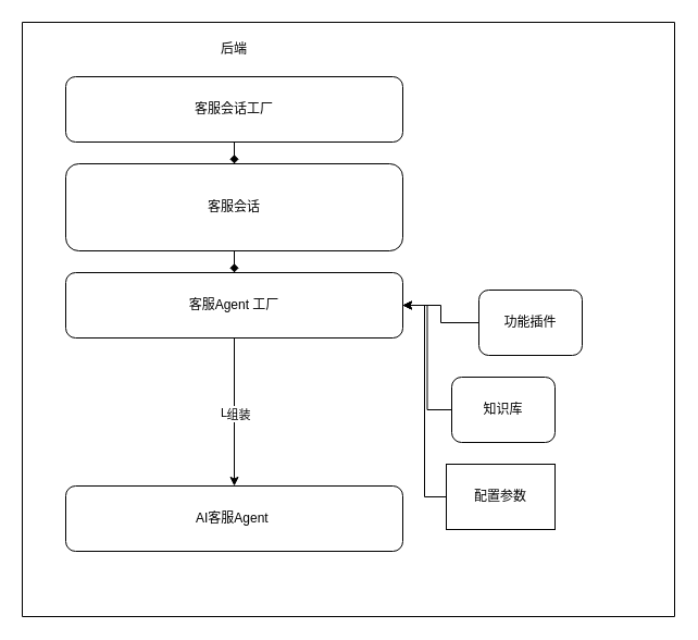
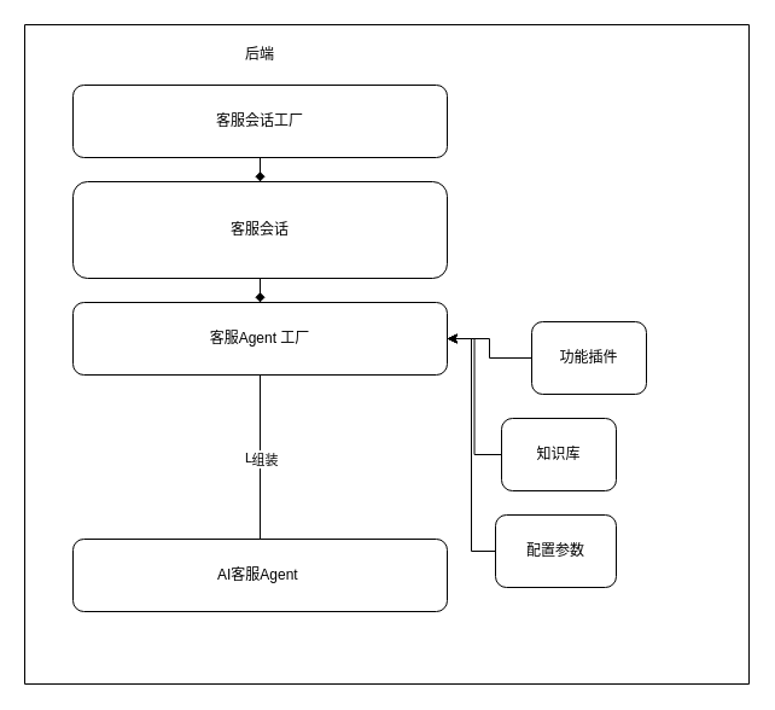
  <mxCell id="0" />
  <mxCell id="1" parent="0" />
  <mxCell id="2" value="" style="swimlane;startSize=0;" vertex="1" parent="1"><mxGeometry x="20" y="20" width="600" height="546" as="geometry" /></mxCell>
  <mxCell id="3" value="AI客服Agent&amp;nbsp;" style="rounded=1;whiteSpace=wrap;html=1;" vertex="1" parent="2"><mxGeometry x="40" y="426" width="310" height="60" as="geometry" /></mxCell>
  <mxCell id="4" style="edgeStyle=orthogonalEdgeStyle;rounded=0;orthogonalLoop=1;jettySize=auto;html=1;entryX=1;entryY=0.5;entryDx=0;entryDy=0;" edge="1" parent="2" source="5" target="15"><mxGeometry relative="1" as="geometry"><mxPoint x="360" y="266" as="targetPoint" /></mxGeometry></mxCell>
  <mxCell id="5" value="知识库" style="rounded=1;whiteSpace=wrap;html=1;" vertex="1" parent="2"><mxGeometry x="395" y="326" width="95" height="60" as="geometry" /></mxCell>
  <mxCell id="6" style="edgeStyle=orthogonalEdgeStyle;rounded=0;orthogonalLoop=1;jettySize=auto;html=1;entryX=1;entryY=0.5;entryDx=0;entryDy=0;" edge="1" parent="2" source="7" target="15"><mxGeometry relative="1" as="geometry"><mxPoint x="360" y="276" as="targetPoint" /></mxGeometry></mxCell>
- <mxCell id="7" value="配置参数" style="whiteSpace=wrap;html=1;rounded=0;" vertex="1" parent="2"><mxGeometry x="390" y="406" width="100" height="60" as="geometry" /></mxCell>
+ <mxCell id="7" value="配置参数" style="rounded=1;whiteSpace=wrap;html=1;" vertex="1" parent="2"><mxGeometry x="390" y="406" width="100" height="60" as="geometry" /></mxCell>
  <mxCell id="8" style="edgeStyle=orthogonalEdgeStyle;rounded=0;orthogonalLoop=1;jettySize=auto;html=1;entryX=1;entryY=0.5;entryDx=0;entryDy=0;" edge="1" parent="2" source="9" target="15"><mxGeometry relative="1" as="geometry" /></mxCell>
  <mxCell id="9" value="功能插件" style="rounded=1;whiteSpace=wrap;html=1;" vertex="1" parent="2"><mxGeometry x="420" y="246" width="95" height="60" as="geometry" /></mxCell>
  <mxCell id="10" style="edgeStyle=orthogonalEdgeStyle;rounded=0;orthogonalLoop=1;jettySize=auto;html=1;endArrow=diamond;" edge="1" parent="2" source="11" target="14"><mxGeometry relative="1" as="geometry" /></mxCell>
  <mxCell id="11" value="客服会话工厂" style="rounded=1;whiteSpace=wrap;html=1;" vertex="1" parent="2"><mxGeometry x="40" y="50" width="310" height="60" as="geometry" /></mxCell>
  <mxCell id="12" value="后端" style="text;html=1;align=center;verticalAlign=middle;whiteSpace=wrap;rounded=0;" vertex="1" parent="2"><mxGeometry x="165" y="10" width="60" height="30" as="geometry" /></mxCell>
  <mxCell id="13" style="edgeStyle=orthogonalEdgeStyle;rounded=0;orthogonalLoop=1;jettySize=auto;html=1;entryX=0.5;entryY=0;entryDx=0;entryDy=0;endArrow=diamond;" edge="1" parent="2" source="14" target="15"><mxGeometry relative="1" as="geometry" /></mxCell>
  <mxCell id="14" value="客服会话" style="rounded=1;whiteSpace=wrap;html=1;" vertex="1" parent="2"><mxGeometry x="40" y="130" width="310" height="80" as="geometry" /></mxCell>
  <mxCell id="15" value="客服Agent 工厂" style="rounded=1;whiteSpace=wrap;html=1;" vertex="1" parent="2"><mxGeometry x="40" y="230" width="310" height="60" as="geometry" /></mxCell>
- <mxCell id="16" value="" style="endArrow=classic;html=1;rounded=0;exitX=0.5;exitY=1;exitDx=0;exitDy=0;entryX=0.5;entryY=0;entryDx=0;entryDy=0;" edge="1" parent="2" source="15" target="3"><mxGeometry relative="1" as="geometry"><mxPoint x="200" y="316" as="sourcePoint" /><mxPoint x="300" y="316" as="targetPoint" /></mxGeometry></mxCell>
+ <mxCell id="16" value="" style="endArrow=none;html=1;rounded=0;exitX=0.5;exitY=1;exitDx=0;exitDy=0;entryX=0.5;entryY=0;entryDx=0;entryDy=0;" edge="1" parent="2" source="15" target="3"><mxGeometry relative="1" as="geometry"><mxPoint x="200" y="316" as="sourcePoint" /><mxPoint x="300" y="316" as="targetPoint" /></mxGeometry></mxCell>
  <mxCell id="17" value="Label" style="edgeLabel;resizable=0;html=1;;align=center;verticalAlign=middle;" connectable="0" vertex="1" parent="16"><mxGeometry relative="1" as="geometry" /></mxCell>
  <mxCell id="18" value="组装" style="edgeLabel;html=1;align=center;verticalAlign=middle;resizable=0;points=[];" vertex="1" connectable="0" parent="16"><mxGeometry x="0.028" y="3" relative="1" as="geometry"><mxPoint as="offset" /></mxGeometry></mxCell>
